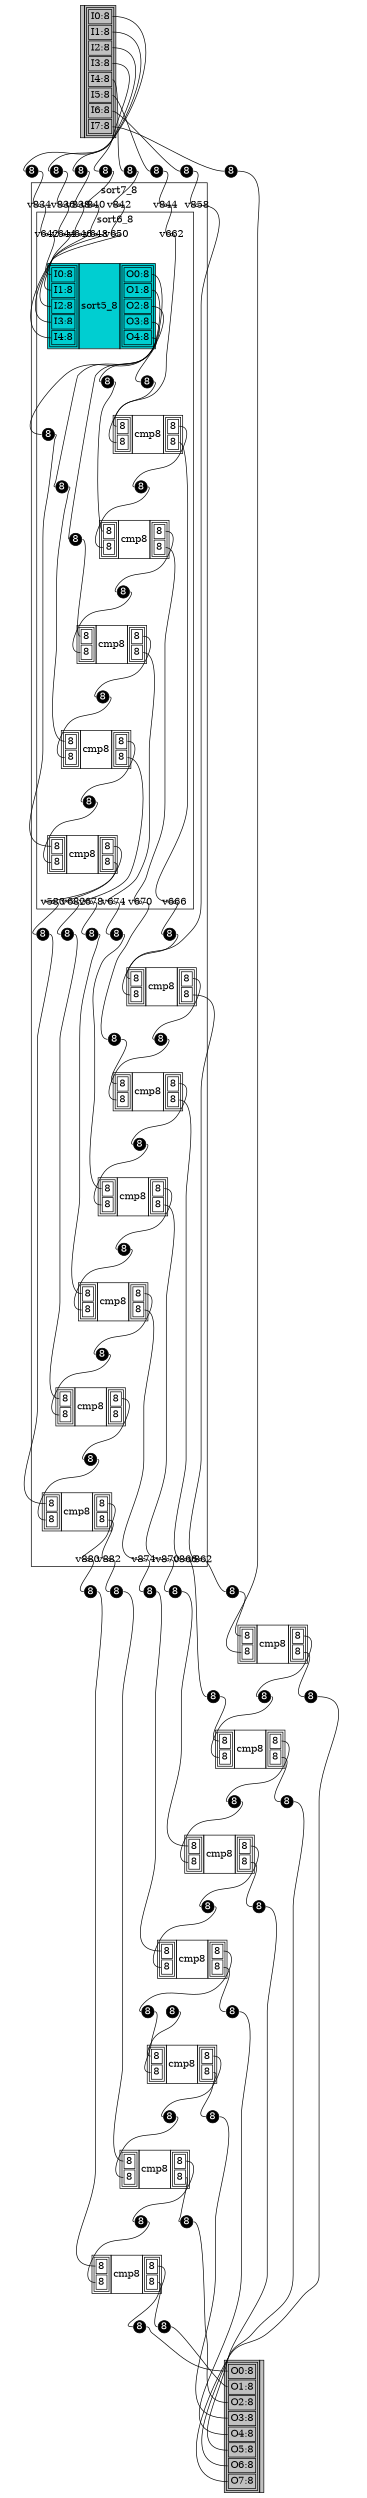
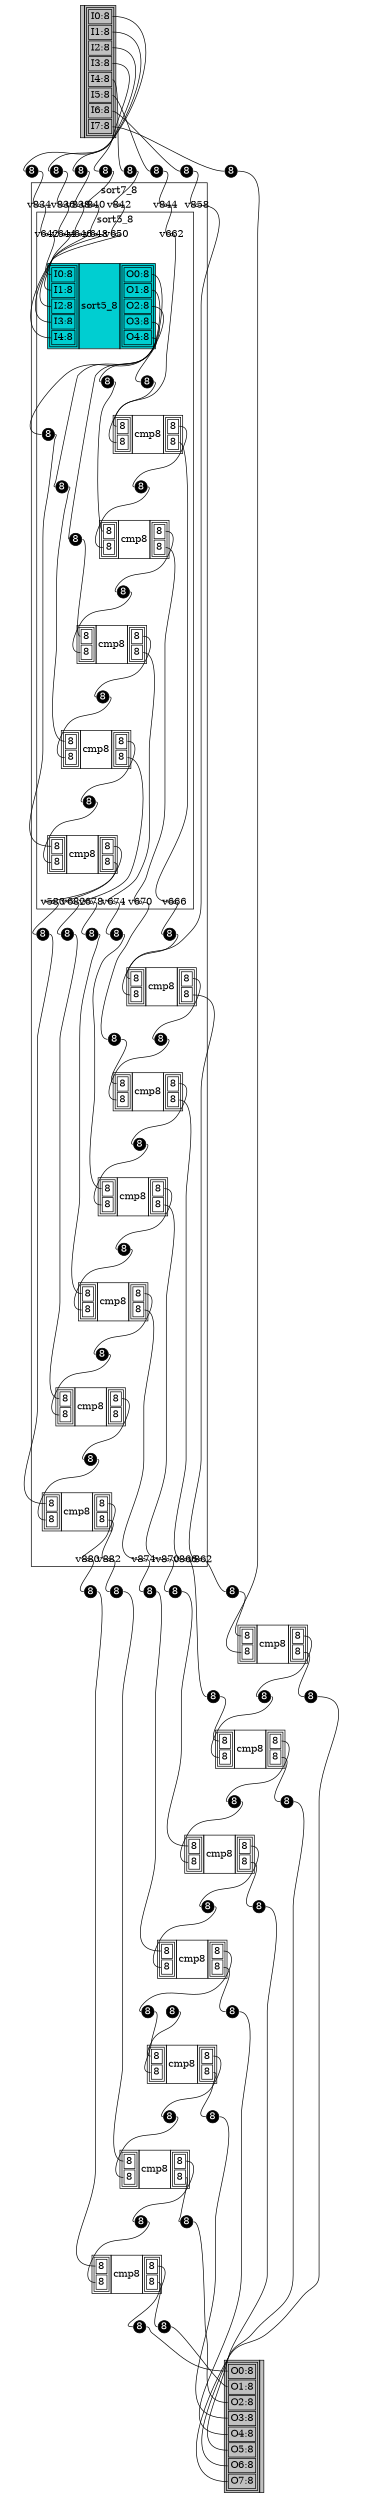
  graph {
    bgcolor=white
    rankdir=TB
    node [fillcolor=black fixedsize=true fontcolor=white shape=circle style=filled]
    edge [headport=w tailport=e]
    n1 [fillcolor=white fixedsize=false fontcolor=black height=0.25 label=<         <table bgcolor="gray" border="0" cellborder="1" cellspacing="0">             <tr>                 <td></td>                 <td>                     <table>                         <tr><td height="5" width="5" port="e0">I0:8</td></tr>                         <tr><td height="5" width="5" port="e1">I1:8</td></tr>                         <tr><td height="5" width="5" port="e2">I2:8</td></tr>                         <tr><td height="5" width="5" port="e3">I3:8</td></tr>                         <tr><td height="5" width="5" port="e4">I4:8</td></tr>                         <tr><td height="5" width="5" port="e5">I5:8</td></tr>                         <tr><td height="5" width="5" port="e6">I6:8</td></tr>                         <tr><td height="5" width="5" port="e7">I7:8</td></tr>                     </table>                 </td>             </tr>         </table>         > shape=plaintext]
    n2 [fillcolor=white fixedsize=false fontcolor=black height=0.25 label=<         <table bgcolor="gray" border="0" cellborder="1" cellspacing="0">             <tr>                 <td>                     <table>                         <tr><td height="5" width="5" port="w0">O0:8</td></tr>                         <tr><td height="5" width="5" port="w1">O1:8</td></tr>                         <tr><td height="5" width="5" port="w2">O2:8</td></tr>                         <tr><td height="5" width="5" port="w3">O3:8</td></tr>                         <tr><td height="5" width="5" port="w4">O4:8</td></tr>                         <tr><td height="5" width="5" port="w5">O5:8</td></tr>                         <tr><td height="5" width="5" port="w6">O6:8</td></tr>                         <tr><td height="5" width="5" port="w7">O7:8</td></tr>                     </table>                 </td>                 <td></td>             </tr>         </table>         > shape=plaintext]
    v834 [fillcolor=white fontcolor=black height=0.05]
    v836 [fillcolor=white fontcolor=black height=0.05]
    v838 [fillcolor=white fontcolor=black height=0.05]
    v840 [fillcolor=white fontcolor=black height=0.05]
    v842 [fillcolor=white fontcolor=black height=0.05]
    v844 [fillcolor=white fontcolor=black height=0.05]
    v858 [fillcolor=white fontcolor=black height=0.05]
    v880 [fillcolor=white fontcolor=black height=0.05]
    v882 [fillcolor=white fontcolor=black height=0.05]
    v874 [fillcolor=white fontcolor=black height=0.05]
    v870 [fillcolor=white fontcolor=black height=0.05]
    v866 [fillcolor=white fontcolor=black height=0.05]
    v862 [fillcolor=white fontcolor=black height=0.05]
    v642 [fillcolor=white fontcolor=black height=0.05]
    v644 [fillcolor=white fontcolor=black height=0.05]
    v646 [fillcolor=white fontcolor=black height=0.05]
    v648 [fillcolor=white fontcolor=black height=0.05]
    v650 [fillcolor=white fontcolor=black height=0.05]
    v662 [fillcolor=white fontcolor=black height=0.05]
    n22 [fillcolor=white fontcolor=black height=0.05 label=v580]
    v682 [fillcolor=white fontcolor=black height=0.05]
    v678 [fillcolor=white fontcolor=black height=0.05]
    v674 [fillcolor=white fontcolor=black height=0.05]
    v670 [fillcolor=white fontcolor=black height=0.05]
    v666 [fillcolor=white fontcolor=black height=0.05]
    n28 [height=0.25 label=8]
    n29 [height=0.25 label=8]
    n30 [height=0.25 label=8]
    n31 [height=0.25 label=8]
    n32 [height=0.25 label=8]
    n33 [height=0.25 label=8]
    n34 [height=0.25 label=8]
    n35 [height=0.25 label=8]
    n36 [height=0.25 label=8]
    n37 [fillcolor=white fixedsize=false fontcolor=black height=0.25 label=<             <table bgcolor="darkturquoise" border="0" cellborder="1" cellspacing="0">                 <tr>                     <td>                         <table>                             <tr><td height="5" width="5" port="w0">I0:8</td></tr>                             <tr><td height="5" width="5" port="w1">I1:8</td></tr>                             <tr><td height="5" width="5" port="w2">I2:8</td></tr>                             <tr><td height="5" width="5" port="w3">I3:8</td></tr>                             <tr><td height="5" width="5" port="w4">I4:8</td></tr>                         </table>                     </td>                     <td>sort5_8</td>                     <td>                         <table>                             <tr><td height="5" width="5" port="e0">O0:8</td></tr>                             <tr><td height="5" width="5" port="e1">O1:8</td></tr>                             <tr><td height="5" width="5" port="e2">O2:8</td></tr>                             <tr><td height="5" width="5" port="e3">O3:8</td></tr>                             <tr><td height="5" width="5" port="e4">O4:8</td></tr>                         </table>                     </td>                 </tr>             </table>             > shape=plaintext]
    n38 [fillcolor=white fixedsize=false fontcolor=black height=0.25 label=<             <table bgcolor="white" border="0" cellborder="1" cellspacing="0">                 <tr>                     <td>                         <table>                             <tr><td height="5" width="5" port="w0">8</td></tr>                             <tr><td height="5" width="5" port="w1">8</td></tr>                         </table>                     </td>                     <td>cmp8</td>                     <td>                         <table>                             <tr><td height="5" width="5" port="e0">8</td></tr>                             <tr><td height="5" width="5" port="e1">8</td></tr>                         </table>                     </td>                 </tr>             </table>             > shape=plaintext]
    n39 [fillcolor=white fixedsize=false fontcolor=black height=0.25 label=<             <table bgcolor="white" border="0" cellborder="1" cellspacing="0">                 <tr>                     <td>                         <table>                             <tr><td height="5" width="5" port="w0">8</td></tr>                             <tr><td height="5" width="5" port="w1">8</td></tr>                         </table>                     </td>                     <td>cmp8</td>                     <td>                         <table>                             <tr><td height="5" width="5" port="e0">8</td></tr>                             <tr><td height="5" width="5" port="e1">8</td></tr>                         </table>                     </td>                 </tr>             </table>             > shape=plaintext]
    n40 [fillcolor=white fixedsize=false fontcolor=black height=0.25 label=<             <table bgcolor="white" border="0" cellborder="1" cellspacing="0">                 <tr>                     <td>                         <table>                             <tr><td height="5" width="5" port="w0">8</td></tr>                             <tr><td height="5" width="5" port="w1">8</td></tr>                         </table>                     </td>                     <td>cmp8</td>                     <td>                         <table>                             <tr><td height="5" width="5" port="e0">8</td></tr>                             <tr><td height="5" width="5" port="e1">8</td></tr>                         </table>                     </td>                 </tr>             </table>             > shape=plaintext]
    n41 [fillcolor=white fixedsize=false fontcolor=black height=0.25 label=<             <table bgcolor="white" border="0" cellborder="1" cellspacing="0">                 <tr>                     <td>                         <table>                             <tr><td height="5" width="5" port="w0">8</td></tr>                             <tr><td height="5" width="5" port="w1">8</td></tr>                         </table>                     </td>                     <td>cmp8</td>                     <td>                         <table>                             <tr><td height="5" width="5" port="e0">8</td></tr>                             <tr><td height="5" width="5" port="e1">8</td></tr>                         </table>                     </td>                 </tr>             </table>             > shape=plaintext]
    n42 [fillcolor=white fixedsize=false fontcolor=black height=0.25 label=<             <table bgcolor="white" border="0" cellborder="1" cellspacing="0">                 <tr>                     <td>                         <table>                             <tr><td height="5" width="5" port="w0">8</td></tr>                             <tr><td height="5" width="5" port="w1">8</td></tr>                         </table>                     </td>                     <td>cmp8</td>                     <td>                         <table>                             <tr><td height="5" width="5" port="e0">8</td></tr>                             <tr><td height="5" width="5" port="e1">8</td></tr>                         </table>                     </td>                 </tr>             </table>             > shape=plaintext]
    n43 [height=0.25 label=8]
    n44 [height=0.25 label=8]
    n45 [height=0.25 label=8]
    n46 [height=0.25 label=8]
    n47 [height=0.25 label=8]
    n48 [height=0.25 label=8]
    n49 [height=0.25 label=8]
    n50 [height=0.25 label=8]
    n51 [height=0.25 label=8]
    n52 [height=0.25 label=8]
    n53 [height=0.25 label=8]
    n54 [fillcolor=white fixedsize=false fontcolor=black height=0.25 label=<         <table bgcolor="white" border="0" cellborder="1" cellspacing="0">             <tr>                 <td>                     <table>                         <tr><td height="5" width="5" port="w0">8</td></tr>                         <tr><td height="5" width="5" port="w1">8</td></tr>                     </table>                 </td>                 <td>cmp8</td>                 <td>                     <table>                         <tr><td height="5" width="5" port="e0">8</td></tr>                         <tr><td height="5" width="5" port="e1">8</td></tr>                     </table>                 </td>             </tr>         </table>         > shape=plaintext]
    n55 [fillcolor=white fixedsize=false fontcolor=black height=0.25 label=<         <table bgcolor="white" border="0" cellborder="1" cellspacing="0">             <tr>                 <td>                     <table>                         <tr><td height="5" width="5" port="w0">8</td></tr>                         <tr><td height="5" width="5" port="w1">8</td></tr>                     </table>                 </td>                 <td>cmp8</td>                 <td>                     <table>                         <tr><td height="5" width="5" port="e0">8</td></tr>                         <tr><td height="5" width="5" port="e1">8</td></tr>                     </table>                 </td>             </tr>         </table>         > shape=plaintext]
    n56 [fillcolor=white fixedsize=false fontcolor=black height=0.25 label=<         <table bgcolor="white" border="0" cellborder="1" cellspacing="0">             <tr>                 <td>                     <table>                         <tr><td height="5" width="5" port="w0">8</td></tr>                         <tr><td height="5" width="5" port="w1">8</td></tr>                     </table>                 </td>                 <td>cmp8</td>                 <td>                     <table>                         <tr><td height="5" width="5" port="e0">8</td></tr>                         <tr><td height="5" width="5" port="e1">8</td></tr>                     </table>                 </td>             </tr>         </table>         > shape=plaintext]
    n57 [fillcolor=white fixedsize=false fontcolor=black height=0.25 label=<         <table bgcolor="white" border="0" cellborder="1" cellspacing="0">             <tr>                 <td>                     <table>                         <tr><td height="5" width="5" port="w0">8</td></tr>                         <tr><td height="5" width="5" port="w1">8</td></tr>                     </table>                 </td>                 <td>cmp8</td>                 <td>                     <table>                         <tr><td height="5" width="5" port="e0">8</td></tr>                         <tr><td height="5" width="5" port="e1">8</td></tr>                     </table>                 </td>             </tr>         </table>         > shape=plaintext]
    n58 [fillcolor=white fixedsize=false fontcolor=black height=0.25 label=<         <table bgcolor="white" border="0" cellborder="1" cellspacing="0">             <tr>                 <td>                     <table>                         <tr><td height="5" width="5" port="w0">8</td></tr>                         <tr><td height="5" width="5" port="w1">8</td></tr>                     </table>                 </td>                 <td>cmp8</td>                 <td>                     <table>                         <tr><td height="5" width="5" port="e0">8</td></tr>                         <tr><td height="5" width="5" port="e1">8</td></tr>                     </table>                 </td>             </tr>         </table>         > shape=plaintext]
    n59 [fillcolor=white fixedsize=false fontcolor=black height=0.25 label=<         <table bgcolor="white" border="0" cellborder="1" cellspacing="0">             <tr>                 <td>                     <table>                         <tr><td height="5" width="5" port="w0">8</td></tr>                         <tr><td height="5" width="5" port="w1">8</td></tr>                     </table>                 </td>                 <td>cmp8</td>                 <td>                     <table>                         <tr><td height="5" width="5" port="e0">8</td></tr>                         <tr><td height="5" width="5" port="e1">8</td></tr>                     </table>                 </td>             </tr>         </table>         > shape=plaintext]
    n60 [height=0.25 label=8]
    n61 [height=0.25 label=8]
    n62 [height=0.25 label=8]
    n63 [height=0.25 label=8]
    n64 [height=0.25 label=8]
    n65 [height=0.25 label=8]
    n66 [height=0.25 label=8]
    n67 [height=0.25 label=8]
    n68 [height=0.25 label=8]
    n69 [height=0.25 label=8]
    n70 [height=0.25 label=8]
    n71 [height=0.25 label=8]
    n72 [height=0.25 label=8]
    n73 [height=0.25 label=8]
    n74 [fillcolor=white fixedsize=false fontcolor=black height=0.25 label=<     <table bgcolor="white" border="0" cellborder="1" cellspacing="0">         <tr>             <td>                 <table>                     <tr><td height="5" width="5" port="w0">8</td></tr>                     <tr><td height="5" width="5" port="w1">8</td></tr>                 </table>             </td>             <td>cmp8</td>             <td>                 <table>                     <tr><td height="5" width="5" port="e0">8</td></tr>                     <tr><td height="5" width="5" port="e1">8</td></tr>                 </table>             </td>         </tr>     </table>     > shape=plaintext]
    n75 [height=0.25 label=8]
    n76 [height=0.25 label=8]
    n77 [fillcolor=white fixedsize=false fontcolor=black height=0.25 label=<     <table bgcolor="white" border="0" cellborder="1" cellspacing="0">         <tr>             <td>                 <table>                     <tr><td height="5" width="5" port="w0">8</td></tr>                     <tr><td height="5" width="5" port="w1">8</td></tr>                 </table>             </td>             <td>cmp8</td>             <td>                 <table>                     <tr><td height="5" width="5" port="e0">8</td></tr>                     <tr><td height="5" width="5" port="e1">8</td></tr>                 </table>             </td>         </tr>     </table>     > shape=plaintext]
    n78 [height=0.25 label=8]
    n79 [height=0.25 label=8]
    n80 [height=0.25 label=8]
    n81 [fillcolor=white fixedsize=false fontcolor=black height=0.25 label=<     <table bgcolor="white" border="0" cellborder="1" cellspacing="0">         <tr>             <td>                 <table>                     <tr><td height="5" width="5" port="w0">8</td></tr>                     <tr><td height="5" width="5" port="w1">8</td></tr>                 </table>             </td>             <td>cmp8</td>             <td>                 <table>                     <tr><td height="5" width="5" port="e0">8</td></tr>                     <tr><td height="5" width="5" port="e1">8</td></tr>                 </table>             </td>         </tr>     </table>     > shape=plaintext]
    n82 [height=0.25 label=8]
    n83 [height=0.25 label=8]
    n84 [fillcolor=white fixedsize=false fontcolor=black height=0.25 label=<     <table bgcolor="white" border="0" cellborder="1" cellspacing="0">         <tr>             <td>                 <table>                     <tr><td height="5" width="5" port="w0">8</td></tr>                     <tr><td height="5" width="5" port="w1">8</td></tr>                 </table>             </td>             <td>cmp8</td>             <td>                 <table>                     <tr><td height="5" width="5" port="e0">8</td></tr>                     <tr><td height="5" width="5" port="e1">8</td></tr>                 </table>             </td>         </tr>     </table>     > shape=plaintext]
    n85 [height=0.25 label=8]
    n86 [height=0.25 label=8]
    n87 [fillcolor=white fixedsize=false fontcolor=black height=0.25 label=<     <table bgcolor="white" border="0" cellborder="1" cellspacing="0">         <tr>             <td>                 <table>                     <tr><td height="5" width="5" port="w0">8</td></tr>                     <tr><td height="5" width="5" port="w1">8</td></tr>                 </table>             </td>             <td>cmp8</td>             <td>                 <table>                     <tr><td height="5" width="5" port="e0">8</td></tr>                     <tr><td height="5" width="5" port="e1">8</td></tr>                 </table>             </td>         </tr>     </table>     > shape=plaintext]
    n88 [height=0.25 label=8]
    n89 [height=0.25 label=8]
    n90 [fillcolor=white fixedsize=false fontcolor=black height=0.25 label=<     <table bgcolor="white" border="0" cellborder="1" cellspacing="0">         <tr>             <td>                 <table>                     <tr><td height="5" width="5" port="w0">8</td></tr>                     <tr><td height="5" width="5" port="w1">8</td></tr>                 </table>             </td>             <td>cmp8</td>             <td>                 <table>                     <tr><td height="5" width="5" port="e0">8</td></tr>                     <tr><td height="5" width="5" port="e1">8</td></tr>                 </table>             </td>         </tr>     </table>     > shape=plaintext]
    n91 [height=0.25 label=8]
    n92 [height=0.25 label=8]
    n93 [fillcolor=white fixedsize=false fontcolor=black height=0.25 label=<     <table bgcolor="white" border="0" cellborder="1" cellspacing="0">         <tr>             <td>                 <table>                     <tr><td height="5" width="5" port="w0">8</td></tr>                     <tr><td height="5" width="5" port="w1">8</td></tr>                 </table>             </td>             <td>cmp8</td>             <td>                 <table>                     <tr><td height="5" width="5" port="e0">8</td></tr>                     <tr><td height="5" width="5" port="e1">8</td></tr>                 </table>             </td>         </tr>     </table>     > shape=plaintext]
    n94 [height=0.25 label=8]
    n95 [height=0.25 label=8]
    subgraph sub_1 {
      rank=min
      n1
    }
    subgraph sub_2 {
      rank=max
      n2
    }
    subgraph cluster_3 {
      label=sort7_8
      n43
      n44
      n45
      n46
      n47
      n48
      n49
      n50
      n51
      n52
      n53
      n54
      n55
      n56
      n57
      n58
      n59
      subgraph sub_4 {
        label=sort7_8
        rank=min
        v834
        v836
        v838
        v840
        v842
        v844
        v858
      }
      subgraph sub_5 {
        label=sort7_8
        rank=max
        v880
        v882
        v874
        v870
        v866
        v862
      }
      subgraph cluster_6 {
-       label=sort6_8
+       label=sort5_8
        n28
        n29
        n30
        n31
        n32
        n33
        n34
        n35
        n36
        n37
        n38
        n39
        n40
        n41
        n42
        subgraph sub_7 {
          label=sort6_8
          rank=min
          v642
          v644
          v646
          v648
          v650
          v662
        }
        subgraph sub_8 {
          label=sort6_8
          rank=max
          n22
          v682
          v678
          v674
          v670
          v666
        }
      }
    }
    n1 -- n60 [tailport="e0:e"]
    n1 -- n61 [tailport="e1:e"]
    n1 -- n62 [tailport="e2:e"]
    n1 -- n63 [tailport="e3:e"]
    n1 -- n64 [tailport="e4:e"]
    n1 -- n65 [tailport="e5:e"]
    n1 -- n66 [tailport="e6:e"]
    n1 -- n67 [tailport="e7:e"]
    v834 -- v642
    v836 -- v644
    v838 -- v646
    v840 -- v648
    v842 -- v650
    v844 -- v662
    v858 -- n54 [headport="w1:w"]
    v880 -- n68
    v882 -- n69
    v874 -- n70
    v870 -- n71
    v866 -- n72
    v862 -- n73
    v642 -- n37 [headport="w0:w"]
    v644 -- n37 [headport="w1:w"]
    v646 -- n37 [headport="w2:w"]
    v648 -- n37 [headport="w3:w"]
    v650 -- n37 [headport="w4:w"]
    v662 -- n38 [headport="w1:w"]
    n22 -- n43
    v682 -- n44
    v678 -- n45
    v674 -- n46
    v670 -- n47
    v666 -- n48
    n28 -- n42 [headport="w0:w"]
    n29 -- n41 [headport="w0:w"]
    n30 -- n40 [headport="w0:w"]
    n31 -- n39 [headport="w0:w"]
    n32 -- n38 [headport="w0:w"]
    n33 -- n39 [headport="w1:w"]
    n34 -- n40 [headport="w1:w"]
    n35 -- n41 [headport="w1:w"]
    n36 -- n42 [headport="w1:w"]
    n37 -- n28 [tailport="e0:e"]
    n37 -- n29 [tailport="e1:e"]
    n37 -- n30 [tailport="e2:e"]
    n37 -- n31 [tailport="e3:e"]
    n37 -- n32 [tailport="e4:e"]
    n38 -- v666 [tailport="e1:e"]
    n38 -- n33 [tailport="e0:e"]
    n39 -- v670 [tailport="e1:e"]
    n39 -- n34 [tailport="e0:e"]
    n40 -- v674 [tailport="e1:e"]
    n40 -- n35 [tailport="e0:e"]
    n41 -- v678 [tailport="e1:e"]
    n41 -- n36 [tailport="e0:e"]
    n42 -- n22 [tailport="e0:e"]
    n42 -- v682 [tailport="e1:e"]
    n43 -- n59 [headport="w0:w"]
    n44 -- n58 [headport="w0:w"]
    n45 -- n57 [headport="w0:w"]
    n46 -- n56 [headport="w0:w"]
    n47 -- n55 [headport="w0:w"]
    n48 -- n54 [headport="w0:w"]
    n49 -- n55 [headport="w1:w"]
    n50 -- n56 [headport="w1:w"]
    n51 -- n57 [headport="w1:w"]
    n52 -- n58 [headport="w1:w"]
    n53 -- n59 [headport="w1:w"]
    n54 -- v862 [tailport="e1:e"]
    n54 -- n49 [tailport="e0:e"]
    n55 -- v866 [tailport="e1:e"]
    n55 -- n50 [tailport="e0:e"]
    n56 -- v870 [tailport="e1:e"]
    n56 -- n51 [tailport="e0:e"]
    n57 -- v874 [tailport="e1:e"]
    n57 -- n52 [tailport="e0:e"]
    n58 -- n53 [tailport="e0:e"]
    n59 -- v880 [tailport="e0:e"]
    n59 -- v882 [tailport="e1:e"]
    n60 -- v834
    n61 -- v836
    n62 -- v838
    n63 -- v840
    n64 -- v842
    n65 -- v844
    n66 -- v858
    n67 -- n93 [headport="w1:w"]
    n68 -- n74 [headport="w0:w"]
    n69 -- n77 [headport="w0:w"]
    n70 -- n84 [headport="w0:w"]
    n71 -- n87 [headport="w0:w"]
    n72 -- n90 [headport="w0:w"]
    n73 -- n93 [headport="w0:w"]
    n74 -- n75 [tailport="e0:e"]
    n74 -- n76 [tailport="e1:e"]
    n75 -- n2 [headport="w0:w"]
    n76 -- n2 [headport="w1:w"]
    n77 -- n78 [tailport="e0:e"]
    n77 -- n79 [tailport="e1:e"]
    n78 -- n74 [headport="w1:w"]
    n79 -- n2 [headport="w2:w"]
    n80 -- n81 [headport="w0:w"]
    n81 -- n82 [tailport="e0:e"]
    n81 -- n83 [tailport="e1:e"]
    n82 -- n77 [headport="w1:w"]
    n83 -- n2 [headport="w3:w"]
    n84 -- n85 [tailport="e0:e"]
    n84 -- n86 [tailport="e1:e"]
    n85 -- n81 [headport="w1:w"]
    n86 -- n2 [headport="w4:w"]
    n87 -- n88 [tailport="e0:e"]
    n87 -- n89 [tailport="e1:e"]
    n88 -- n84 [headport="w1:w"]
    n89 -- n2 [headport="w5:w"]
    n90 -- n91 [tailport="e0:e"]
    n90 -- n92 [tailport="e1:e"]
    n91 -- n87 [headport="w1:w"]
    n92 -- n2 [headport="w6:w"]
    n93 -- n94 [tailport="e0:e"]
    n93 -- n95 [tailport="e1:e"]
    n94 -- n90 [headport="w1:w"]
    n95 -- n2 [headport="w7:w"]
  }
